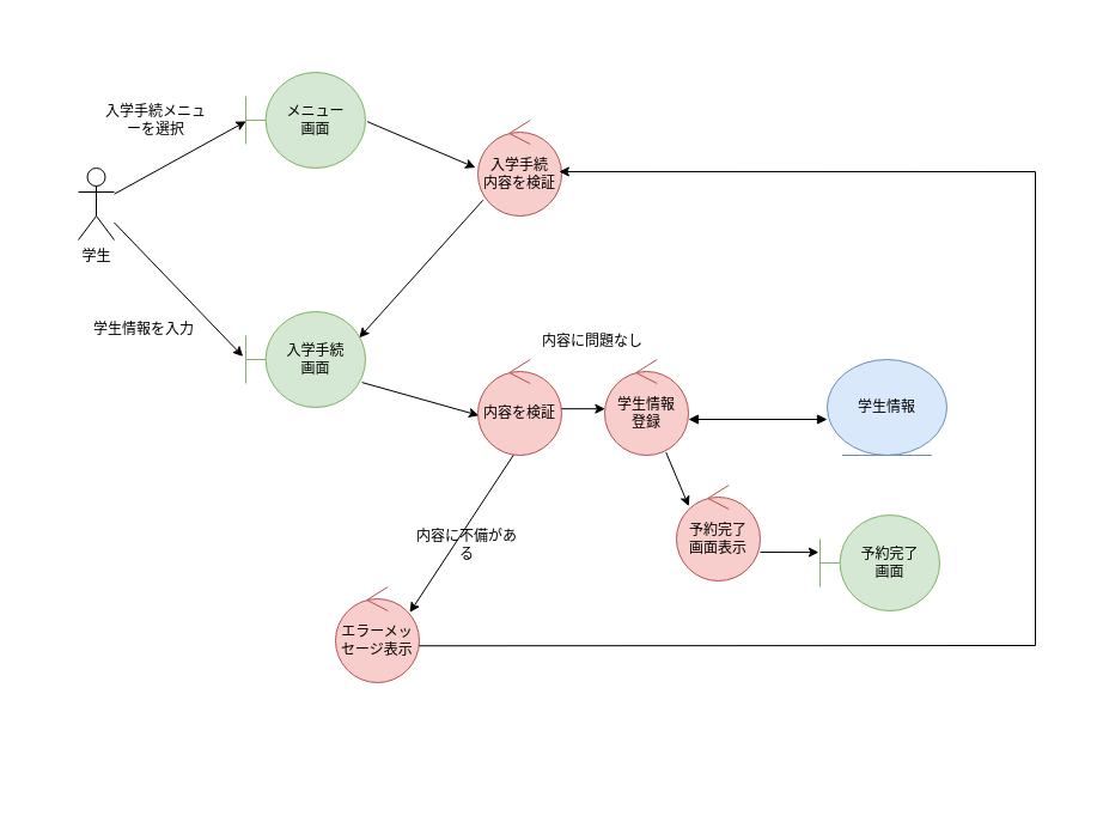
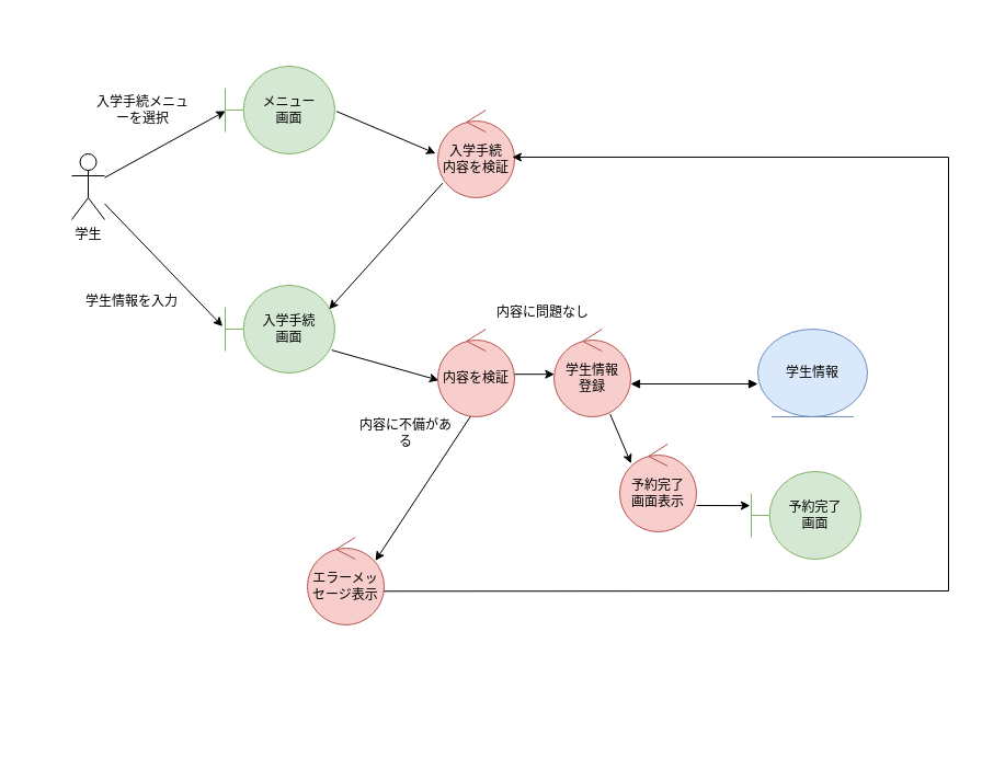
  <mxCell id="0" />
  <mxCell id="1" parent="0" />
  <mxCell id="2" value="" style="rounded=0;whiteSpace=wrap;html=1;strokeColor=none;" vertex="1" parent="1"><mxGeometry x="20" y="20" width="875" height="650" as="geometry" /></mxCell>
  <mxCell id="3" value="学生" style="shape=umlActor;verticalLabelPosition=bottom;verticalAlign=top;html=1;" parent="1" vertex="1"><mxGeometry x="65" y="140" width="30" height="60" as="geometry" /></mxCell>
  <mxCell id="4" value="メニュー&lt;div&gt;画面&lt;/div&gt;" style="shape=umlBoundary;whiteSpace=wrap;html=1;fillColor=#d5e8d4;strokeColor=#82b366;" parent="1" vertex="1"><mxGeometry x="205" y="60" width="100" height="80" as="geometry" /></mxCell>
  <mxCell id="5" value="" style="endArrow=classic;html=1;rounded=0;entryX=0.002;entryY=0.511;entryDx=0;entryDy=0;entryPerimeter=0;" parent="1" source="3" target="4" edge="1"><mxGeometry width="50" height="50" relative="1" as="geometry"><mxPoint x="185" y="270" as="sourcePoint" /><mxPoint x="235" y="220" as="targetPoint" /></mxGeometry></mxCell>
  <mxCell id="6" value="入学手続メニューを選択" style="text;html=1;align=center;verticalAlign=middle;whiteSpace=wrap;rounded=0;" parent="1" vertex="1"><mxGeometry x="85" y="85" width="90" height="30" as="geometry" /></mxCell>
  <mxCell id="7" value="入学手続&lt;div&gt;内容を検証&lt;/div&gt;" style="ellipse;shape=umlControl;whiteSpace=wrap;html=1;fillColor=#f8cecc;strokeColor=#b85450;" parent="1" vertex="1"><mxGeometry x="399" y="100" width="70" height="80" as="geometry" /></mxCell>
  <mxCell id="8" value="" style="endArrow=classic;html=1;rounded=0;entryX=-0.029;entryY=0.495;entryDx=0;entryDy=0;entryPerimeter=0;exitX=1.016;exitY=0.515;exitDx=0;exitDy=0;exitPerimeter=0;" parent="1" source="4" target="7" edge="1"><mxGeometry width="50" height="50" relative="1" as="geometry"><mxPoint x="195" y="401" as="sourcePoint" /><mxPoint x="305" y="340" as="targetPoint" /></mxGeometry></mxCell>
  <mxCell id="9" value="入学手続&lt;div&gt;画面&lt;/div&gt;" style="shape=umlBoundary;whiteSpace=wrap;html=1;fillColor=#d5e8d4;strokeColor=#82b366;" parent="1" vertex="1"><mxGeometry x="205" y="260" width="100" height="80" as="geometry" /></mxCell>
  <mxCell id="10" value="" style="endArrow=classic;html=1;rounded=0;entryX=0.948;entryY=0.272;entryDx=0;entryDy=0;entryPerimeter=0;exitX=0.062;exitY=0.834;exitDx=0;exitDy=0;exitPerimeter=0;" parent="1" source="7" target="9" edge="1"><mxGeometry width="50" height="50" relative="1" as="geometry"><mxPoint x="335" y="170" as="sourcePoint" /><mxPoint x="425" y="209" as="targetPoint" /></mxGeometry></mxCell>
  <mxCell id="11" value="" style="endArrow=classic;html=1;rounded=0;entryX=-0.024;entryY=0.468;entryDx=0;entryDy=0;entryPerimeter=0;" parent="1" source="3" target="9" edge="1"><mxGeometry width="50" height="50" relative="1" as="geometry"><mxPoint x="115" y="211" as="sourcePoint" /><mxPoint x="225" y="150" as="targetPoint" /></mxGeometry></mxCell>
  <mxCell id="12" value="学生情報を入力" style="text;html=1;align=center;verticalAlign=middle;whiteSpace=wrap;rounded=0;" parent="1" vertex="1"><mxGeometry x="75" y="260" width="90" height="30" as="geometry" /></mxCell>
  <mxCell id="13" value="学生情報&lt;div&gt;登録&lt;/div&gt;" style="ellipse;shape=umlControl;whiteSpace=wrap;html=1;fillColor=#f8cecc;strokeColor=#b85450;" parent="1" vertex="1"><mxGeometry x="505" y="300" width="70" height="80" as="geometry" /></mxCell>
  <mxCell id="14" value="" style="endArrow=classic;html=1;rounded=0;exitX=0.971;exitY=0.739;exitDx=0;exitDy=0;exitPerimeter=0;entryX=0.012;entryY=0.584;entryDx=0;entryDy=0;entryPerimeter=0;" parent="1" source="9" target="20" edge="1"><mxGeometry width="50" height="50" relative="1" as="geometry"><mxPoint x="418" y="260" as="sourcePoint" /><mxPoint x="385" y="260" as="targetPoint" /></mxGeometry></mxCell>
  <mxCell id="15" value="学生情報" style="ellipse;shape=umlEntity;whiteSpace=wrap;html=1;fillColor=#dae8fc;strokeColor=#6c8ebf;" parent="1" vertex="1"><mxGeometry x="691" y="300" width="100" height="80" as="geometry" /></mxCell>
  <mxCell id="16" value="" style="endArrow=block;startArrow=block;endFill=1;startFill=1;html=1;rounded=0;exitX=1;exitY=0.625;exitDx=0;exitDy=0;exitPerimeter=0;entryX=0;entryY=0.625;entryDx=0;entryDy=0;entryPerimeter=0;fontColor=#FF0000;strokeColor=#000000;" parent="1" source="13" target="15" edge="1"><mxGeometry width="160" relative="1" as="geometry"><mxPoint x="575" y="500" as="sourcePoint" /><mxPoint x="735" y="500" as="targetPoint" /></mxGeometry></mxCell>
  <mxCell id="17" value="" style="endArrow=classic;html=1;rounded=0;entryX=0.887;entryY=0.267;entryDx=0;entryDy=0;entryPerimeter=0;exitX=0.428;exitY=0.993;exitDx=0;exitDy=0;exitPerimeter=0;" parent="1" source="20" target="18" edge="1"><mxGeometry width="50" height="50" relative="1" as="geometry"><mxPoint x="305" y="410" as="sourcePoint" /><mxPoint x="403" y="429" as="targetPoint" /></mxGeometry></mxCell>
  <mxCell id="18" value="エラーメッセージ表示" style="ellipse;shape=umlControl;whiteSpace=wrap;html=1;fillColor=#f8cecc;strokeColor=#b85450;" parent="1" vertex="1"><mxGeometry x="280" y="490" width="70" height="80" as="geometry" /></mxCell>
- <mxCell id="19" value="内容に不備がある" style="text;html=1;align=center;verticalAlign=middle;whiteSpace=wrap;rounded=0;" parent="1" vertex="1"><mxGeometry x="345" y="440" width="90" height="30" as="geometry" /></mxCell>
+ <mxCell id="19" value="内容に不備がある" style="text;html=1;align=center;verticalAlign=middle;whiteSpace=wrap;rounded=0;" parent="1" vertex="1"><mxGeometry x="325" y="380" width="90" height="30" as="geometry" /></mxCell>
  <mxCell id="20" value="内容を検証" style="ellipse;shape=umlControl;whiteSpace=wrap;html=1;fillColor=#f8cecc;strokeColor=#b85450;" parent="1" vertex="1"><mxGeometry x="399" y="300" width="70" height="80" as="geometry" /></mxCell>
  <mxCell id="21" value="" style="endArrow=classic;html=1;rounded=0;entryX=0.005;entryY=0.515;entryDx=0;entryDy=0;entryPerimeter=0;exitX=0.999;exitY=0.515;exitDx=0;exitDy=0;exitPerimeter=0;" parent="1" source="20" target="13" edge="1"><mxGeometry width="50" height="50" relative="1" as="geometry"><mxPoint x="439" y="389" as="sourcePoint" /><mxPoint x="397" y="491" as="targetPoint" /></mxGeometry></mxCell>
  <mxCell id="22" value="内容に問題なし" style="text;html=1;align=center;verticalAlign=middle;whiteSpace=wrap;rounded=0;" parent="1" vertex="1"><mxGeometry x="450" y="270" width="90" height="30" as="geometry" /></mxCell>
  <mxCell id="23" value="" style="endArrow=classic;html=1;rounded=0;exitX=0.732;exitY=0.97;exitDx=0;exitDy=0;exitPerimeter=0;entryX=0.147;entryY=0.22;entryDx=0;entryDy=0;entryPerimeter=0;" parent="1" source="13" target="24" edge="1"><mxGeometry width="50" height="50" relative="1" as="geometry"><mxPoint x="439" y="389" as="sourcePoint" /><mxPoint x="605" y="470" as="targetPoint" /></mxGeometry></mxCell>
  <mxCell id="24" value="予約完了&lt;div&gt;画面表示&lt;/div&gt;" style="ellipse;shape=umlControl;whiteSpace=wrap;html=1;fillColor=#f8cecc;strokeColor=#b85450;" parent="1" vertex="1"><mxGeometry x="565" y="405" width="70" height="80" as="geometry" /></mxCell>
  <mxCell id="25" value="予約完了&lt;div&gt;画面&lt;/div&gt;" style="shape=umlBoundary;whiteSpace=wrap;html=1;fillColor=#d5e8d4;strokeColor=#82b366;" parent="1" vertex="1"><mxGeometry x="685" y="430" width="100" height="80" as="geometry" /></mxCell>
  <mxCell id="26" value="" style="endArrow=classic;html=1;rounded=0;entryX=-0.011;entryY=0.389;entryDx=0;entryDy=0;entryPerimeter=0;" parent="1" target="25" edge="1"><mxGeometry width="50" height="50" relative="1" as="geometry"><mxPoint x="635" y="461" as="sourcePoint" /><mxPoint x="675" y="461" as="targetPoint" /></mxGeometry></mxCell>
  <mxCell id="27" value="" style="endArrow=classic;html=1;rounded=0;entryX=0.97;entryY=0.537;entryDx=0;entryDy=0;entryPerimeter=0;exitX=0.997;exitY=0.616;exitDx=0;exitDy=0;exitPerimeter=0;" parent="1" source="18" target="7" edge="1"><mxGeometry width="50" height="50" relative="1" as="geometry"><mxPoint x="825" y="143" as="sourcePoint" /><mxPoint x="410" y="357" as="targetPoint" /><Array as="points"><mxPoint x="865" y="539" /><mxPoint x="865" y="143" /></Array></mxGeometry></mxCell>
